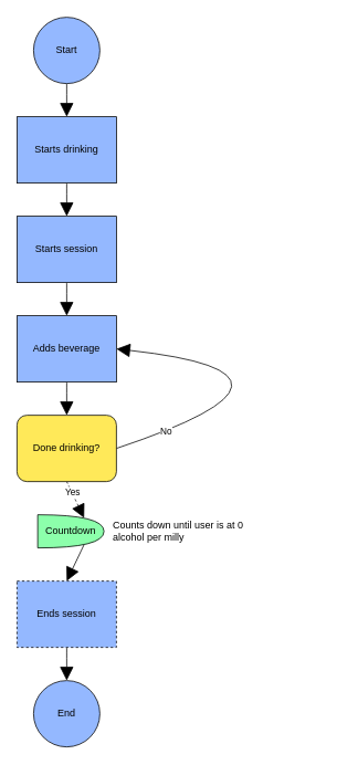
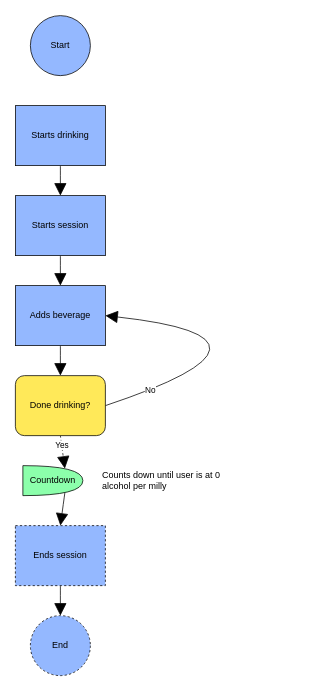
  <mxCell id="0" />
  <mxCell id="1" parent="0" />
- <mxCell id="2" style="edgeStyle=none;curved=1;rounded=0;orthogonalLoop=1;jettySize=auto;html=1;exitX=0.5;exitY=1;exitDx=0;exitDy=0;entryX=0.5;entryY=0;entryDx=0;entryDy=0;startArrow=none;startFill=0;endArrow=block;endFill=1;startSize=14;endSize=14;sourcePerimeterSpacing=8;targetPerimeterSpacing=8;" edge="1" parent="1" source="3" target="5"><mxGeometry relative="1" as="geometry" /></mxCell>
  <mxCell id="3" value="Start" style="ellipse;whiteSpace=wrap;html=1;aspect=fixed;hachureGap=4;pointerEvents=0;fillColor=#94B8FF;" vertex="1" parent="1"><mxGeometry x="40" width="80" height="80" as="geometry" y="20" /></mxCell>
  <mxCell id="4" style="edgeStyle=none;curved=1;rounded=0;orthogonalLoop=1;jettySize=auto;html=1;exitX=0.5;exitY=1;exitDx=0;exitDy=0;entryX=0.5;entryY=0;entryDx=0;entryDy=0;startArrow=none;startFill=0;endArrow=block;endFill=1;startSize=14;endSize=14;sourcePerimeterSpacing=8;targetPerimeterSpacing=8;" edge="1" parent="1" source="5" target="16"><mxGeometry relative="1" as="geometry" /></mxCell>
  <mxCell id="5" value="Starts drinking" style="rounded=0;whiteSpace=wrap;html=1;hachureGap=4;pointerEvents=0;fillColor=#94B8FF;" vertex="1" parent="1"><mxGeometry x="20" y="140" width="120" height="80" as="geometry" /></mxCell>
  <mxCell id="6" style="edgeStyle=none;curved=1;rounded=0;orthogonalLoop=1;jettySize=auto;html=1;exitX=1;exitY=0.5;exitDx=0;exitDy=0;entryX=1;entryY=0.5;entryDx=0;entryDy=0;startArrow=none;startFill=0;endArrow=block;endFill=1;startSize=14;endSize=14;sourcePerimeterSpacing=8;targetPerimeterSpacing=8;" edge="1" parent="1" source="10" target="12"><mxGeometry relative="1" as="geometry"><Array as="points"><mxPoint x="410" y="450" /></Array></mxGeometry></mxCell>
  <mxCell id="7" value="No" style="edgeLabel;html=1;align=center;verticalAlign=middle;resizable=0;points=[];" vertex="1" connectable="0" parent="6"><mxGeometry x="-0.772" y="1" relative="1" as="geometry"><mxPoint as="offset" /></mxGeometry></mxCell>
  <mxCell id="8" style="edgeStyle=none;curved=1;rounded=0;orthogonalLoop=1;jettySize=auto;html=1;exitX=0.5;exitY=1;exitDx=0;exitDy=0;entryX=0.7;entryY=0.1;entryDx=0;entryDy=0;entryPerimeter=0;startArrow=none;startFill=0;endArrow=block;endFill=1;startSize=14;endSize=14;sourcePerimeterSpacing=8;targetPerimeterSpacing=8;dashed=1;" edge="1" parent="1" source="10" target="19"><mxGeometry relative="1" as="geometry" /></mxCell>
  <mxCell id="9" value="Yes" style="edgeLabel;html=1;align=center;verticalAlign=middle;resizable=0;points=[];" vertex="1" connectable="0" parent="8"><mxGeometry x="-0.422" relative="1" as="geometry"><mxPoint as="offset" /></mxGeometry></mxCell>
  <mxCell id="10" value="Done drinking?" style="whiteSpace=wrap;html=1;hachureGap=4;pointerEvents=0;fillColor=#FFE959;rounded=1;" vertex="1" parent="1"><mxGeometry x="20" y="500" width="120" height="80" as="geometry" /></mxCell>
  <mxCell id="11" style="edgeStyle=none;curved=1;rounded=0;orthogonalLoop=1;jettySize=auto;html=1;exitX=0.5;exitY=1;exitDx=0;exitDy=0;entryX=0.5;entryY=0;entryDx=0;entryDy=0;startArrow=none;startFill=0;endArrow=block;endFill=1;startSize=14;endSize=14;sourcePerimeterSpacing=8;targetPerimeterSpacing=8;" edge="1" parent="1" source="12" target="10"><mxGeometry relative="1" as="geometry" /></mxCell>
  <mxCell id="12" value="Adds beverage" style="rounded=0;whiteSpace=wrap;html=1;hachureGap=4;pointerEvents=0;fillColor=#94B8FF;" vertex="1" parent="1"><mxGeometry x="20" y="380" width="120" height="80" as="geometry" /></mxCell>
  <mxCell id="13" style="edgeStyle=none;curved=1;rounded=0;orthogonalLoop=1;jettySize=auto;html=1;exitX=0.5;exitY=1;exitDx=0;exitDy=0;entryX=0.5;entryY=0;entryDx=0;entryDy=0;startArrow=none;startFill=0;endArrow=block;endFill=1;startSize=14;endSize=14;sourcePerimeterSpacing=8;targetPerimeterSpacing=8;" edge="1" parent="1" source="14" target="17"><mxGeometry relative="1" as="geometry" /></mxCell>
  <mxCell id="14" value="Ends session" style="rounded=0;whiteSpace=wrap;html=1;hachureGap=4;pointerEvents=0;fillColor=#94B8FF;dashed=1;" vertex="1" parent="1"><mxGeometry x="20" y="700" width="120" height="80" as="geometry" /></mxCell>
  <mxCell id="15" style="edgeStyle=none;curved=1;rounded=0;orthogonalLoop=1;jettySize=auto;html=1;exitX=0.5;exitY=1;exitDx=0;exitDy=0;entryX=0.5;entryY=0;entryDx=0;entryDy=0;startArrow=none;startFill=0;endArrow=block;endFill=1;startSize=14;endSize=14;sourcePerimeterSpacing=8;targetPerimeterSpacing=8;" edge="1" parent="1" source="16" target="12"><mxGeometry relative="1" as="geometry" /></mxCell>
  <mxCell id="16" value="Starts session" style="rounded=0;whiteSpace=wrap;html=1;hachureGap=4;pointerEvents=0;fillColor=#94B8FF;" vertex="1" parent="1"><mxGeometry x="20" y="260" width="120" height="80" as="geometry" /></mxCell>
- <mxCell id="17" value="End" style="ellipse;whiteSpace=wrap;html=1;aspect=fixed;hachureGap=4;pointerEvents=0;fillColor=#94B8FF;" vertex="1" parent="1"><mxGeometry x="40" y="820" width="80" height="80" as="geometry" /></mxCell>
+ <mxCell id="17" value="End" style="ellipse;whiteSpace=wrap;html=1;aspect=fixed;hachureGap=4;pointerEvents=0;fillColor=#94B8FF;dashed=1;" vertex="1" parent="1"><mxGeometry x="40" y="820" width="80" height="80" as="geometry" /></mxCell>
  <mxCell id="18" style="edgeStyle=none;curved=1;rounded=0;orthogonalLoop=1;jettySize=auto;html=1;exitX=0.7;exitY=0.9;exitDx=0;exitDy=0;exitPerimeter=0;entryX=0.5;entryY=0;entryDx=0;entryDy=0;startArrow=none;startFill=0;endArrow=block;endFill=1;startSize=14;endSize=14;sourcePerimeterSpacing=8;targetPerimeterSpacing=8;" edge="1" parent="1" source="19" target="14"><mxGeometry relative="1" as="geometry" /></mxCell>
- <mxCell id="19" value="Countdown" style="shape=or;whiteSpace=wrap;html=1;hachureGap=4;pointerEvents=0;fillColor=#8CFFAB;" vertex="1" parent="1"><mxGeometry x="45" y="620" width="80" height="40" as="geometry" /></mxCell>
+ <mxCell id="19" value="Countdown" style="shape=or;whiteSpace=wrap;html=1;hachureGap=4;pointerEvents=0;fillColor=#8CFFAB;" vertex="1" parent="1"><mxGeometry x="30" y="620" width="80" height="40" as="geometry" /></mxCell>
  <mxCell id="20" value="Counts down until user is at 0 alcohol per milly" style="text;html=1;strokeColor=none;fillColor=none;align=left;verticalAlign=middle;whiteSpace=wrap;rounded=0;hachureGap=4;pointerEvents=0;" vertex="1" parent="1"><mxGeometry x="134" y="620" width="160" height="40" as="geometry" /></mxCell>
